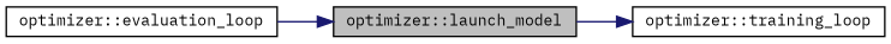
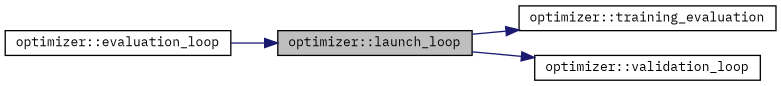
  digraph {
    fontname="IBM Plex Mono"
    rankdir=LR
    node [color=black fillcolor=white fontname="IBM Plex Mono" fontsize=10 shape=record style=filled]
    edge [color=midnightblue fontname="IBM Plex Mono" fontsize=10 labelfontname=Helvetica labelfontsize=10 style=solid]
-   n1 [fillcolor=grey75 fontcolor=black height=0.2 label="optimizer::launch_model" width=0.4]
-   n2 [height=0.2 label="optimizer::training_loop" width=0.4]
+   n1 [fillcolor=grey75 fontcolor=black height=0.2 label="optimizer::launch_loop" width=0.4]
+   n2 [height=0.2 label="optimizer::training_evaluation" width=0.4]
+   n3 [height=0.2 label="optimizer::validation_loop" width=0.4]
    n4 [height=0.2 label="optimizer::evaluation_loop" width=0.4]
    n1 -> n2
+   n1 -> n3
    n4 -> n1
  }
